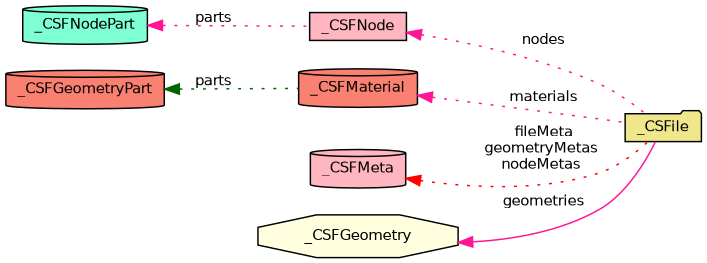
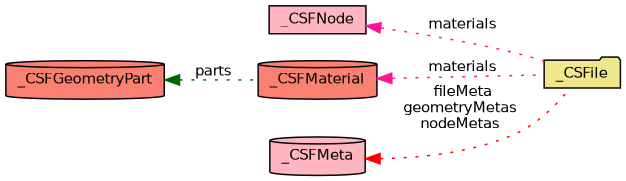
  digraph {
    rankdir=LR
    node [color=black fillcolor=lightpink fontname=Helvetica fontsize=10 shape=cylinder style=filled]
    edge [color=deeppink dir=back fontname=Helvetica fontsize=10 labelfontname=Helvetica labelfontsize=10 style=dotted]
    n1 [fillcolor=khaki fontcolor=black height=0.2 label=_CSFile shape=folder width=0.4]
    n2 [height=0.2 label=_CSFNode shape=box width=0.4]
-   n3 [fillcolor=aquamarine height=0.2 label=_CSFNodePart width=0.4]
    n4 [fillcolor=salmon height=0.2 label=_CSFMaterial width=0.4]
    n5 [height=0.2 label=_CSFMeta width=0.4]
-   n6 [fillcolor=lightyellow height=0.2 label=_CSFGeometry shape=octagon width=0.4]
    n7 [fillcolor=salmon height=0.2 label=_CSFGeometryPart width=0.4]
-   n2 -> n1 [label=" nodes"]
-   n3 -> n2 [label=" parts"]
+   n2 -> n1 [label=" materials"]
    n4 -> n1 [label=" materials"]
    n5 -> n1 [color=red label=" fileMeta\ngeometryMetas\nnodeMetas"]
-   n6 -> n1 [label=" geometries" style=solid]
    n7 -> n4 [color=darkgreen label=" parts"]
  }
